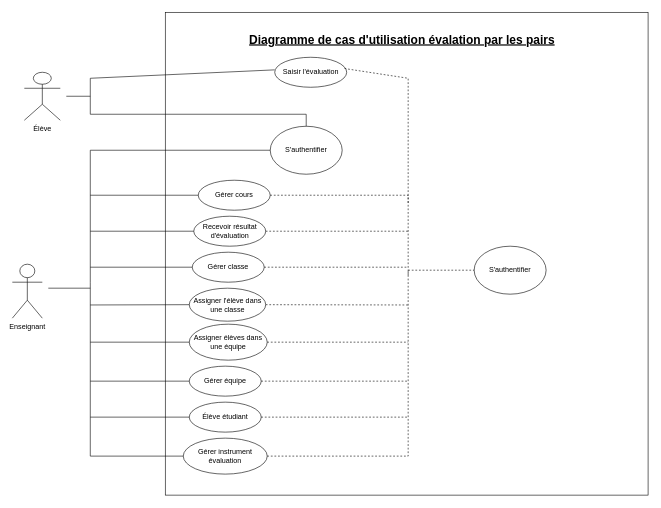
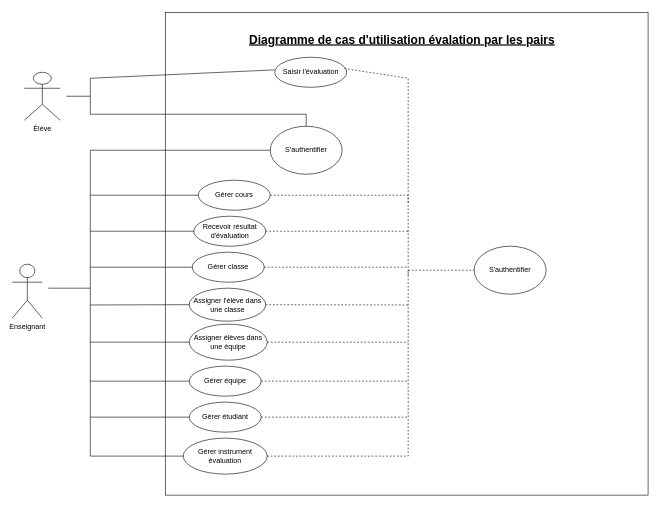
  <mxCell id="0" />
  <mxCell id="1" parent="0" />
  <mxCell id="2" value="" style="whiteSpace=wrap;html=1;aspect=fixed;" parent="1" vertex="1"><mxGeometry x="275" y="20" width="805" height="805" as="geometry" /></mxCell>
  <mxCell id="3" value="&lt;b&gt;&lt;font style=&quot;font-size: 20px;&quot;&gt;&lt;u&gt;Diagramme de cas d'utilisation évalation par les pairs&lt;/u&gt;&lt;/font&gt;&lt;/b&gt;" style="text;html=1;align=center;verticalAlign=middle;whiteSpace=wrap;rounded=0;" parent="1" vertex="1"><mxGeometry x="400" y="50" width="540" height="30" as="geometry" /></mxCell>
  <mxCell id="4" value="Enseignant" style="shape=umlActor;verticalLabelPosition=bottom;verticalAlign=top;html=1;outlineConnect=0;" parent="1" vertex="1"><mxGeometry x="20" y="440" width="50" height="90" as="geometry" /></mxCell>
  <mxCell id="5" value="Élève" style="shape=umlActor;verticalLabelPosition=bottom;verticalAlign=top;html=1;outlineConnect=0;" parent="1" vertex="1"><mxGeometry x="40" y="120" width="60" height="80" as="geometry" /></mxCell>
  <mxCell id="6" value="Gérer cours" style="ellipse;whiteSpace=wrap;html=1;" parent="1" vertex="1"><mxGeometry x="330" y="300" width="120" height="50" as="geometry" /></mxCell>
  <mxCell id="7" value="Assigner l'élève dans une classe" style="ellipse;whiteSpace=wrap;html=1;" parent="1" vertex="1"><mxGeometry x="315" y="480" width="127.5" height="55" as="geometry" /></mxCell>
  <mxCell id="8" value="Gérer classe" style="ellipse;whiteSpace=wrap;html=1;" parent="1" vertex="1"><mxGeometry x="320" y="420" width="120" height="50" as="geometry" /></mxCell>
  <mxCell id="9" value="Gérer équipe" style="ellipse;whiteSpace=wrap;html=1;" parent="1" vertex="1"><mxGeometry x="315" y="610" width="120" height="50" as="geometry" /></mxCell>
  <mxCell id="10" value="Gérer instrument évaluation" style="ellipse;whiteSpace=wrap;html=1;" parent="1" vertex="1"><mxGeometry x="305" y="730" width="140" height="60" as="geometry" /></mxCell>
  <mxCell id="11" value="Assigner élèves dans une équipe" style="ellipse;whiteSpace=wrap;html=1;" parent="1" vertex="1"><mxGeometry x="315" y="540" width="130" height="60" as="geometry" /></mxCell>
  <mxCell id="12" value="" style="endArrow=none;html=1;rounded=0;entryX=0;entryY=0.5;entryDx=0;entryDy=0;" parent="1" target="8" edge="1"><mxGeometry width="50" height="50" relative="1" as="geometry"><mxPoint x="150" y="445" as="sourcePoint" /><mxPoint x="195" y="407" as="targetPoint" /><Array as="points" /></mxGeometry></mxCell>
  <mxCell id="13" value="" style="endArrow=none;html=1;rounded=0;" parent="1" target="7" edge="1"><mxGeometry width="50" height="50" relative="1" as="geometry"><mxPoint x="150" y="508" as="sourcePoint" /><mxPoint x="170" y="460" as="targetPoint" /></mxGeometry></mxCell>
  <mxCell id="14" value="" style="endArrow=none;html=1;rounded=0;entryX=0;entryY=0.5;entryDx=0;entryDy=0;" parent="1" target="9" edge="1"><mxGeometry width="50" height="50" relative="1" as="geometry"><mxPoint x="150" y="635" as="sourcePoint" /><mxPoint x="620" y="390" as="targetPoint" /><Array as="points" /></mxGeometry></mxCell>
  <mxCell id="15" value="" style="endArrow=none;html=1;rounded=0;entryX=0;entryY=0.5;entryDx=0;entryDy=0;" parent="1" target="11" edge="1"><mxGeometry width="50" height="50" relative="1" as="geometry"><mxPoint x="150" y="570" as="sourcePoint" /><mxPoint x="620" y="390" as="targetPoint" /></mxGeometry></mxCell>
  <mxCell id="16" value="" style="endArrow=none;html=1;rounded=0;entryX=0;entryY=0.5;entryDx=0;entryDy=0;" parent="1" target="6" edge="1"><mxGeometry width="50" height="50" relative="1" as="geometry"><mxPoint x="150" y="325" as="sourcePoint" /><mxPoint x="330" y="320" as="targetPoint" /></mxGeometry></mxCell>
  <mxCell id="17" value="" style="endArrow=none;html=1;rounded=0;entryX=0;entryY=0.5;entryDx=0;entryDy=0;" parent="1" target="10" edge="1"><mxGeometry width="50" height="50" relative="1" as="geometry"><mxPoint x="150" y="470" as="sourcePoint" /><mxPoint x="450" y="470" as="targetPoint" /><Array as="points"><mxPoint x="150" y="760" /></Array></mxGeometry></mxCell>
  <mxCell id="18" value="S'authentifier" style="ellipse;whiteSpace=wrap;html=1;" parent="1" vertex="1"><mxGeometry x="450" y="210" width="120" height="80" as="geometry" /></mxCell>
  <mxCell id="19" value="S'authentifier" style="ellipse;whiteSpace=wrap;html=1;" parent="1" vertex="1"><mxGeometry x="790" y="410" width="120" height="80" as="geometry" /></mxCell>
  <mxCell id="20" value="" style="endArrow=none;html=1;rounded=0;entryX=0;entryY=0.5;entryDx=0;entryDy=0;" parent="1" target="18" edge="1"><mxGeometry width="50" height="50" relative="1" as="geometry"><mxPoint x="150" y="470" as="sourcePoint" /><mxPoint x="440" y="270" as="targetPoint" /><Array as="points"><mxPoint x="150" y="250" /></Array></mxGeometry></mxCell>
  <mxCell id="21" value="" style="endArrow=none;html=1;rounded=0;entryX=0.5;entryY=0;entryDx=0;entryDy=0;" parent="1" target="18" edge="1"><mxGeometry width="50" height="50" relative="1" as="geometry"><mxPoint x="150" y="190" as="sourcePoint" /><mxPoint x="400" y="330" as="targetPoint" /><Array as="points"><mxPoint x="510" y="190" /></Array></mxGeometry></mxCell>
  <mxCell id="22" value="Saisir l'évaluation" style="ellipse;whiteSpace=wrap;html=1;" parent="1" vertex="1"><mxGeometry x="457.5" y="95" width="120" height="50" as="geometry" /></mxCell>
  <mxCell id="23" value="" style="endArrow=none;html=1;rounded=0;entryX=-0.001;entryY=0.42;entryDx=0;entryDy=0;entryPerimeter=0;" parent="1" target="22" edge="1"><mxGeometry width="50" height="50" relative="1" as="geometry"><mxPoint x="150" y="190" as="sourcePoint" /><mxPoint x="180" y="130" as="targetPoint" /><Array as="points"><mxPoint x="150" y="130" /></Array></mxGeometry></mxCell>
  <mxCell id="24" value="" style="endArrow=none;dashed=1;html=1;rounded=0;exitX=0.97;exitY=0.375;exitDx=0;exitDy=0;exitPerimeter=0;" parent="1" source="22" edge="1"><mxGeometry width="50" height="50" relative="1" as="geometry"><mxPoint x="480" y="150" as="sourcePoint" /><mxPoint x="680" y="340" as="targetPoint" /><Array as="points"><mxPoint x="680" y="130" /></Array></mxGeometry></mxCell>
  <mxCell id="25" value="Recevoir résultat d'évaluation" style="ellipse;whiteSpace=wrap;html=1;" parent="1" vertex="1"><mxGeometry x="322.5" y="360" width="120" height="50" as="geometry" /></mxCell>
  <mxCell id="26" value="" style="endArrow=none;html=1;rounded=0;entryX=0;entryY=0.5;entryDx=0;entryDy=0;" parent="1" target="25" edge="1"><mxGeometry width="50" height="50" relative="1" as="geometry"><mxPoint x="150" y="385" as="sourcePoint" /><mxPoint x="180" y="420" as="targetPoint" /><Array as="points" /></mxGeometry></mxCell>
  <mxCell id="27" value="" style="endArrow=none;dashed=1;html=1;rounded=0;exitX=1;exitY=0.5;exitDx=0;exitDy=0;" parent="1" source="6" edge="1"><mxGeometry width="50" height="50" relative="1" as="geometry"><mxPoint x="490" y="410" as="sourcePoint" /><mxPoint x="680" y="460" as="targetPoint" /><Array as="points"><mxPoint x="680" y="325" /></Array></mxGeometry></mxCell>
  <mxCell id="28" value="" style="endArrow=none;dashed=1;html=1;rounded=0;exitX=1;exitY=0.5;exitDx=0;exitDy=0;" parent="1" source="25" edge="1"><mxGeometry width="50" height="50" relative="1" as="geometry"><mxPoint x="490" y="460" as="sourcePoint" /><mxPoint x="680" y="385" as="targetPoint" /></mxGeometry></mxCell>
  <mxCell id="29" value="" style="endArrow=none;dashed=1;html=1;rounded=0;exitX=1;exitY=0.5;exitDx=0;exitDy=0;" parent="1" source="8" edge="1"><mxGeometry width="50" height="50" relative="1" as="geometry"><mxPoint x="470" y="490" as="sourcePoint" /><mxPoint x="680" y="445" as="targetPoint" /></mxGeometry></mxCell>
  <mxCell id="30" value="" style="endArrow=none;dashed=1;html=1;rounded=0;exitX=1;exitY=0.5;exitDx=0;exitDy=0;" parent="1" source="10" edge="1"><mxGeometry width="50" height="50" relative="1" as="geometry"><mxPoint x="560" y="800" as="sourcePoint" /><mxPoint x="680" y="450" as="targetPoint" /><Array as="points"><mxPoint x="680" y="760" /></Array></mxGeometry></mxCell>
  <mxCell id="31" value="" style="endArrow=none;dashed=1;html=1;rounded=0;entryX=0;entryY=0.5;entryDx=0;entryDy=0;" parent="1" target="19" edge="1"><mxGeometry width="50" height="50" relative="1" as="geometry"><mxPoint x="680" y="450" as="sourcePoint" /><mxPoint x="730" y="400" as="targetPoint" /></mxGeometry></mxCell>
  <mxCell id="32" value="" style="endArrow=none;dashed=1;html=1;rounded=0;exitX=1;exitY=0.5;exitDx=0;exitDy=0;" parent="1" source="7" edge="1"><mxGeometry width="50" height="50" relative="1" as="geometry"><mxPoint x="520" y="580" as="sourcePoint" /><mxPoint x="680" y="508" as="targetPoint" /></mxGeometry></mxCell>
  <mxCell id="33" value="" style="endArrow=none;dashed=1;html=1;rounded=0;exitX=1;exitY=0.5;exitDx=0;exitDy=0;" parent="1" source="11" edge="1"><mxGeometry width="50" height="50" relative="1" as="geometry"><mxPoint x="570" y="630" as="sourcePoint" /><mxPoint x="680" y="570" as="targetPoint" /></mxGeometry></mxCell>
  <mxCell id="34" value="" style="endArrow=none;dashed=1;html=1;rounded=0;exitX=1;exitY=0.5;exitDx=0;exitDy=0;" parent="1" source="9" edge="1"><mxGeometry width="50" height="50" relative="1" as="geometry"><mxPoint x="465" y="640" as="sourcePoint" /><mxPoint x="680" y="635" as="targetPoint" /></mxGeometry></mxCell>
- <mxCell id="35" value="Élève étudiant" style="ellipse;whiteSpace=wrap;html=1;" parent="1" vertex="1"><mxGeometry x="315" y="670" width="120" height="50" as="geometry" /></mxCell>
+ <mxCell id="35" value="Gérer étudiant" style="ellipse;whiteSpace=wrap;html=1;" parent="1" vertex="1"><mxGeometry x="315" y="670" width="120" height="50" as="geometry" /></mxCell>
  <mxCell id="36" value="" style="endArrow=none;html=1;rounded=0;entryX=0;entryY=0.5;entryDx=0;entryDy=0;" parent="1" target="35" edge="1"><mxGeometry width="50" height="50" relative="1" as="geometry"><mxPoint x="150" y="695" as="sourcePoint" /><mxPoint x="220" y="720" as="targetPoint" /></mxGeometry></mxCell>
  <mxCell id="37" value="" style="endArrow=none;dashed=1;html=1;rounded=0;exitX=1;exitY=0.5;exitDx=0;exitDy=0;" parent="1" source="35" edge="1"><mxGeometry width="50" height="50" relative="1" as="geometry"><mxPoint x="460" y="810" as="sourcePoint" /><mxPoint x="680" y="695" as="targetPoint" /></mxGeometry></mxCell>
  <mxCell id="38" value="" style="endArrow=none;html=1;rounded=0;" parent="1" edge="1"><mxGeometry width="50" height="50" relative="1" as="geometry"><mxPoint x="80" y="480" as="sourcePoint" /><mxPoint x="150" y="480" as="targetPoint" /></mxGeometry></mxCell>
  <mxCell id="39" value="" style="endArrow=none;html=1;rounded=0;" parent="1" edge="1"><mxGeometry width="50" height="50" relative="1" as="geometry"><mxPoint x="110" y="160" as="sourcePoint" /><mxPoint x="150" y="160" as="targetPoint" /></mxGeometry></mxCell>
